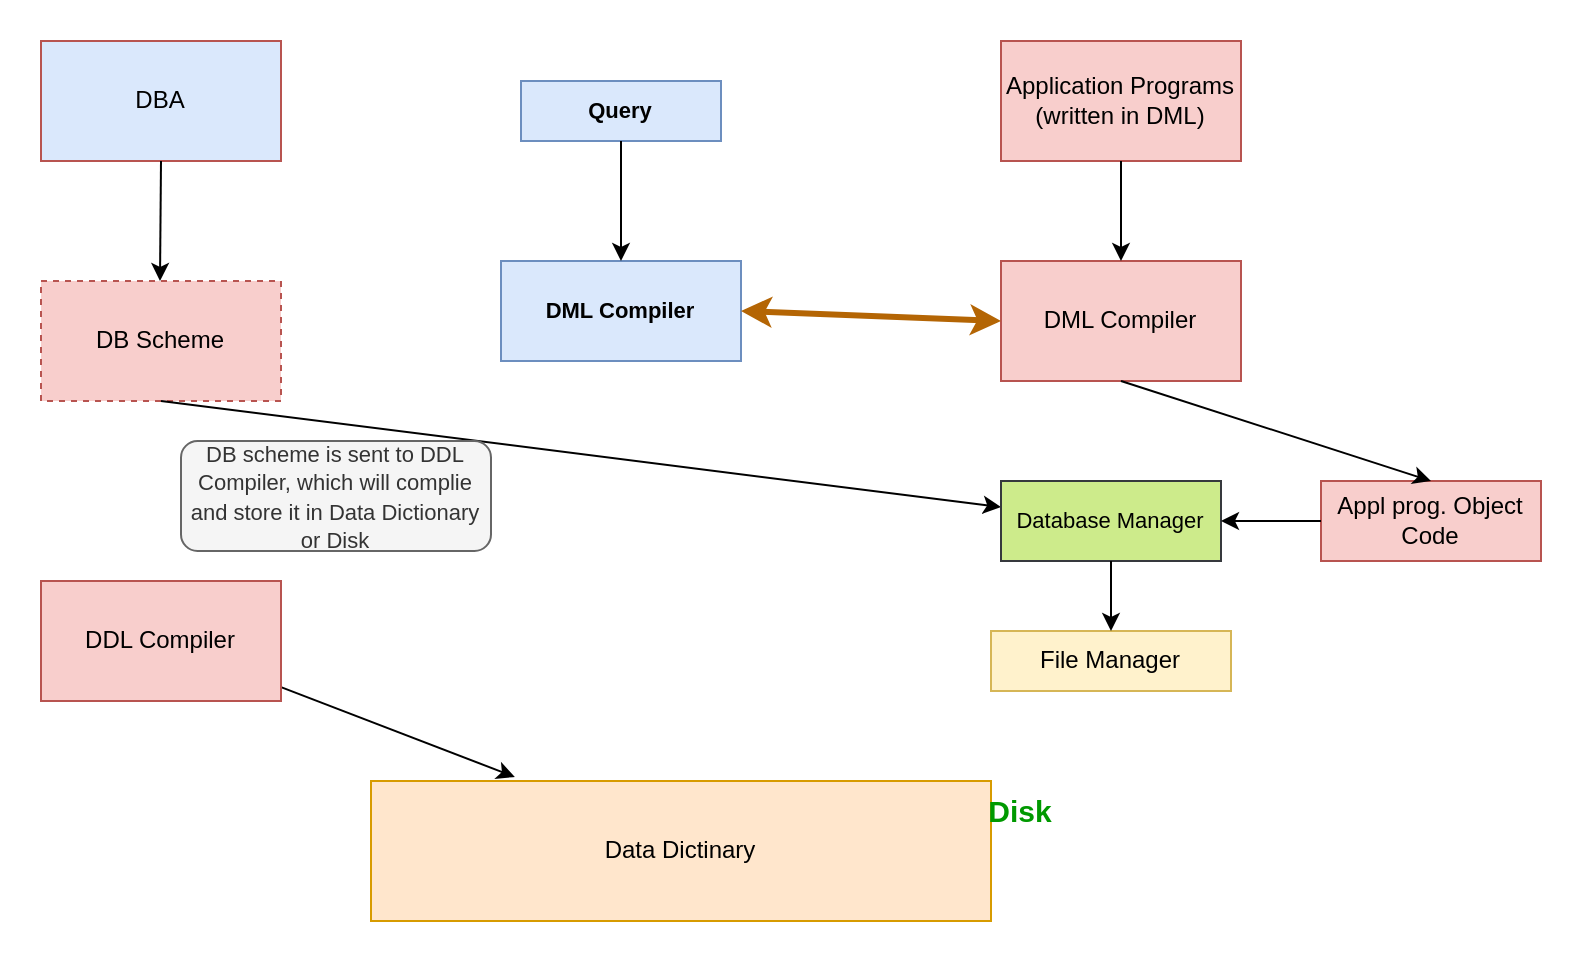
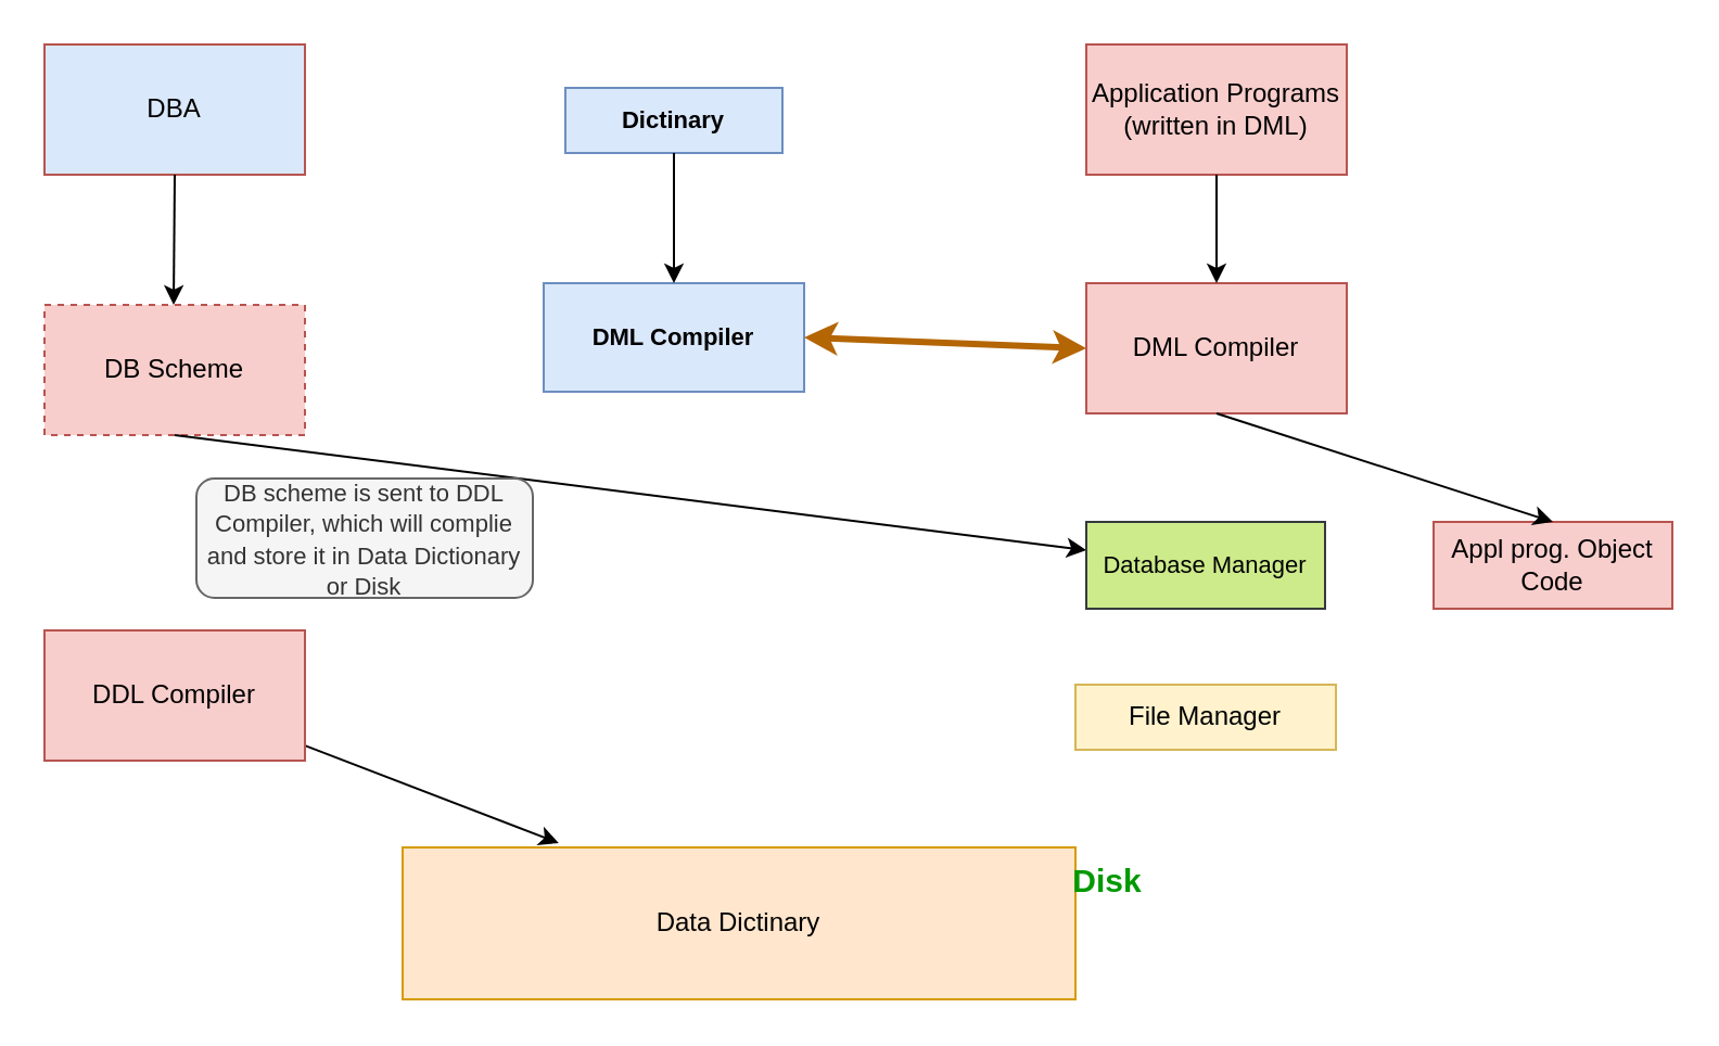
  <mxCell id="0" />
  <mxCell id="1" parent="0" />
  <mxCell id="2" value="" style="group" vertex="1" connectable="0" parent="1"><mxGeometry x="20" y="20" width="750" height="440" as="geometry" /></mxCell>
  <mxCell id="3" value="Data Dictinary" style="rounded=0;whiteSpace=wrap;html=1;fillColor=#ffe6cc;strokeColor=#d79b00;" vertex="1" parent="2"><mxGeometry x="165" y="370" width="310" height="70" as="geometry" /></mxCell>
  <mxCell id="4" value="" style="endArrow=classic;html=1;rounded=0;entryX=0.232;entryY=-0.029;entryDx=0;entryDy=0;entryPerimeter=0;" edge="1" parent="2" source="8" target="3"><mxGeometry width="50" height="50" relative="1" as="geometry"><mxPoint x="100" y="340" as="sourcePoint" /><mxPoint x="99.5" y="380" as="targetPoint" /></mxGeometry></mxCell>
  <mxCell id="5" value="" style="group" vertex="1" connectable="0" parent="2"><mxGeometry width="225" height="330" as="geometry" /></mxCell>
  <mxCell id="6" value="DBA" style="rounded=0;whiteSpace=wrap;html=1;fillColor=#dae8fc;strokeColor=#b85450;" vertex="1" parent="5"><mxGeometry width="120" height="60" as="geometry" /></mxCell>
  <mxCell id="7" value="DB Scheme" style="rounded=0;whiteSpace=wrap;html=1;fillColor=#f8cecc;strokeColor=#b85450;dashed=1;" vertex="1" parent="5"><mxGeometry y="120" width="120" height="60" as="geometry" /></mxCell>
  <mxCell id="8" value="DDL Compiler" style="rounded=0;whiteSpace=wrap;html=1;fillColor=#f8cecc;strokeColor=#b85450;" vertex="1" parent="5"><mxGeometry y="270" width="120" height="60" as="geometry" /></mxCell>
  <mxCell id="9" value="" style="endArrow=classic;html=1;rounded=0;exitX=0.5;exitY=1;exitDx=0;exitDy=0;" edge="1" parent="5" source="7" target="18"><mxGeometry width="50" height="50" relative="1" as="geometry"><mxPoint x="50" y="330" as="sourcePoint" /><mxPoint x="100" y="280" as="targetPoint" /></mxGeometry></mxCell>
  <mxCell id="10" value="&lt;font style=&quot;font-size: 11px&quot;&gt;DB scheme is sent to DDL Compiler, which will complie and store it in Data Dictionary or Disk&lt;/font&gt;" style="rounded=1;whiteSpace=wrap;html=1;fillColor=#f5f5f5;fontColor=#333333;strokeColor=#666666;" vertex="1" parent="5"><mxGeometry x="70" y="200" width="155" height="55" as="geometry" /></mxCell>
  <mxCell id="11" value="" style="endArrow=classic;html=1;rounded=0;entryX=0.5;entryY=0;entryDx=0;entryDy=0;" edge="1" parent="5"><mxGeometry width="50" height="50" relative="1" as="geometry"><mxPoint x="60" y="60" as="sourcePoint" /><mxPoint x="59.5" y="120" as="targetPoint" /></mxGeometry></mxCell>
  <mxCell id="12" value="Application Programs&lt;br&gt;(written in DML)" style="rounded=0;whiteSpace=wrap;html=1;fillColor=#f8cecc;strokeColor=#b85450;" vertex="1" parent="2"><mxGeometry x="480" width="120" height="60" as="geometry" /></mxCell>
  <mxCell id="13" value="DML Compiler" style="rounded=0;whiteSpace=wrap;html=1;fillColor=#f8cecc;strokeColor=#b85450;" vertex="1" parent="2"><mxGeometry x="480" y="110" width="120" height="60" as="geometry" /></mxCell>
  <mxCell id="14" value="Appl prog. Object Code" style="rounded=0;whiteSpace=wrap;html=1;fillColor=#f8cecc;strokeColor=#b85450;" vertex="1" parent="2"><mxGeometry x="640" y="220" width="110" height="40" as="geometry" /></mxCell>
  <mxCell id="15" value="" style="endArrow=classic;html=1;rounded=0;exitX=0.5;exitY=1;exitDx=0;exitDy=0;entryX=0.5;entryY=0;entryDx=0;entryDy=0;" edge="1" parent="2" source="13" target="14"><mxGeometry width="50" height="50" relative="1" as="geometry"><mxPoint x="560" y="340" as="sourcePoint" /><mxPoint x="610" y="290" as="targetPoint" /></mxGeometry></mxCell>
  <mxCell id="16" value="" style="endArrow=classic;html=1;rounded=0;entryX=0.5;entryY=0;entryDx=0;entryDy=0;exitX=0.5;exitY=1;exitDx=0;exitDy=0;" edge="1" parent="2" source="12" target="13"><mxGeometry width="50" height="50" relative="1" as="geometry"><mxPoint x="630.5" y="60" as="sourcePoint" /><mxPoint x="630" y="120" as="targetPoint" /></mxGeometry></mxCell>
  <mxCell id="17" value="File Manager" style="rounded=0;whiteSpace=wrap;html=1;fillColor=#fff2cc;strokeColor=#d6b656;" vertex="1" parent="2"><mxGeometry x="475" y="295" width="120" height="30" as="geometry" /></mxCell>
  <mxCell id="18" value="Database Manager" style="rounded=0;whiteSpace=wrap;html=1;fontSize=11;fillColor=#cdeb8b;strokeColor=#36393d;" vertex="1" parent="2"><mxGeometry x="480" y="220" width="110" height="40" as="geometry" /></mxCell>
- <mxCell id="19" value="" style="endArrow=classic;html=1;rounded=0;exitX=0;exitY=0.5;exitDx=0;exitDy=0;entryX=1;entryY=0.5;entryDx=0;entryDy=0;" edge="1" parent="2" source="14" target="18"><mxGeometry width="50" height="50" relative="1" as="geometry"><mxPoint x="560" y="335" as="sourcePoint" /><mxPoint x="479.231" y="410" as="targetPoint" /></mxGeometry></mxCell>
- <mxCell id="20" value="" style="endArrow=classic;html=1;rounded=0;exitX=0.5;exitY=1;exitDx=0;exitDy=0;entryX=0.5;entryY=0;entryDx=0;entryDy=0;" edge="1" parent="2" source="18" target="17"><mxGeometry width="50" height="50" relative="1" as="geometry"><mxPoint x="570" y="345" as="sourcePoint" /><mxPoint x="489.231" y="420" as="targetPoint" /></mxGeometry></mxCell>
- <mxCell id="21" value="&lt;b&gt;Query&lt;/b&gt;" style="rounded=0;whiteSpace=wrap;html=1;fontSize=11;fillColor=#dae8fc;strokeColor=#6c8ebf;" vertex="1" parent="2"><mxGeometry x="240" y="20" width="100" height="30" as="geometry" /></mxCell>
+ <mxCell id="21" value="&lt;b&gt;Dictinary&lt;/b&gt;" style="rounded=0;whiteSpace=wrap;html=1;fontSize=11;fillColor=#dae8fc;strokeColor=#6c8ebf;" vertex="1" parent="2"><mxGeometry x="240" y="20" width="100" height="30" as="geometry" /></mxCell>
  <mxCell id="22" value="&lt;b&gt;DML Compiler&lt;/b&gt;" style="rounded=0;whiteSpace=wrap;html=1;fontSize=11;fillColor=#dae8fc;strokeColor=#6c8ebf;" vertex="1" parent="2"><mxGeometry x="230" y="110" width="120" height="50" as="geometry" /></mxCell>
  <mxCell id="23" value="" style="endArrow=classic;html=1;rounded=0;exitX=0.5;exitY=1;exitDx=0;exitDy=0;entryX=0.5;entryY=0;entryDx=0;entryDy=0;" edge="1" parent="2" source="21" target="22"><mxGeometry width="50" height="50" relative="1" as="geometry"><mxPoint x="545" y="335" as="sourcePoint" /><mxPoint x="475.769" y="410" as="targetPoint" /></mxGeometry></mxCell>
  <mxCell id="24" value="" style="endArrow=classic;startArrow=classic;html=1;rounded=0;fontSize=11;entryX=0;entryY=0.5;entryDx=0;entryDy=0;exitX=1;exitY=0.5;exitDx=0;exitDy=0;fontStyle=1;fillColor=#fad7ac;strokeColor=#b46504;strokeWidth=3;" edge="1" parent="2" source="22" target="13"><mxGeometry width="50" height="50" relative="1" as="geometry"><mxPoint x="340" y="200" as="sourcePoint" /><mxPoint x="390" y="150" as="targetPoint" /></mxGeometry></mxCell>
  <mxCell id="25" value="&lt;b&gt;&lt;font color=&quot;#009900&quot; style=&quot;font-size: 15px&quot;&gt;Disk&lt;/font&gt;&lt;/b&gt;" style="text;html=1;strokeColor=none;fillColor=none;align=center;verticalAlign=middle;whiteSpace=wrap;rounded=0;fontSize=11;" vertex="1" parent="2"><mxGeometry x="460" y="370" width="60" height="30" as="geometry" /></mxCell>
